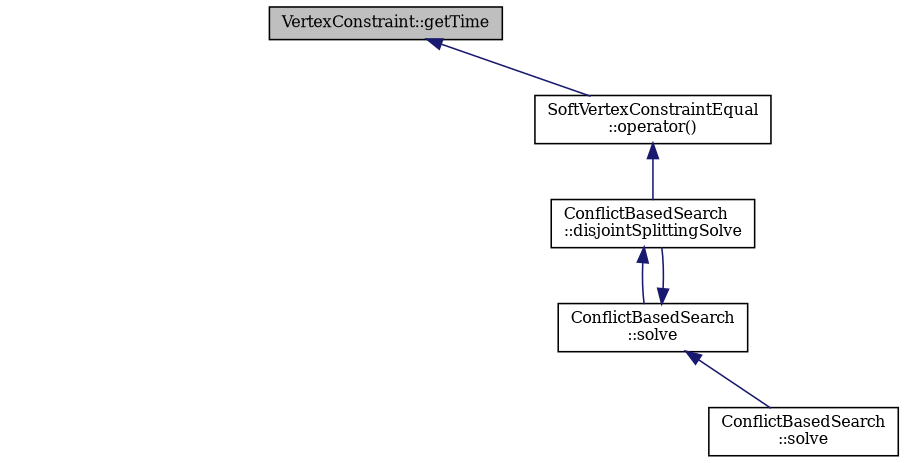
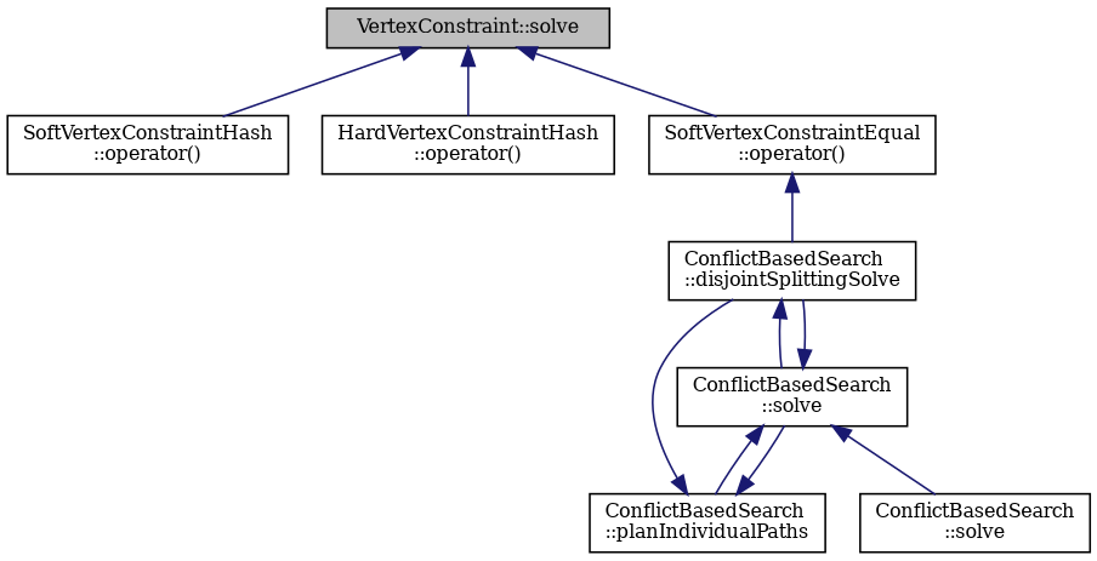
  digraph {
    fontname="DejaVu Serif"
    rankdir=TB
    node [color=black fillcolor=white fontname="DejaVu Serif" fontsize=10 shape=record style=filled]
    edge [color=midnightblue dir=back fontname="DejaVu Serif" fontsize=10 labelfontname=Helvetica labelfontsize=10 style=solid]
-   n1 [fillcolor=grey75 fontcolor=black height=0.2 label="VertexConstraint::getTime" width=0.4]
+   n1 [fillcolor=grey75 fontcolor=black height=0.2 label="VertexConstraint::solve" width=0.4]
+   n2 [height=0.2 label="SoftVertexConstraintHash\l::operator()" width=0.4]
+   n3 [height=0.2 label="HardVertexConstraintHash\l::operator()" width=0.4]
    n4 [height=0.2 label="SoftVertexConstraintEqual\l::operator()" width=0.4]
    n5 [height=0.2 label="ConflictBasedSearch\l::disjointSplittingSolve" width=0.4]
    n6 [height=0.2 label="ConflictBasedSearch\l::solve" width=0.4]
+   n7 [height=0.2 label="ConflictBasedSearch\l::planIndividualPaths" width=0.4]
    n8 [height=0.2 label="ConflictBasedSearch\l::solve" width=0.4]
+   n1 -> n2
+   n1 -> n3
    n1 -> n4
    n4 -> n5
    n5 -> n6
    n6 -> n5
+   n6 -> n7
    n6 -> n8
+   n7 -> n5
+   n7 -> n6
  }
